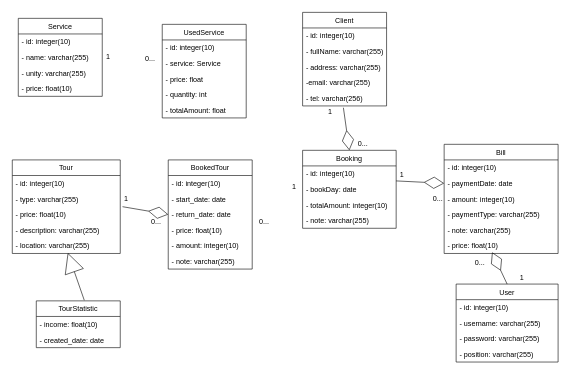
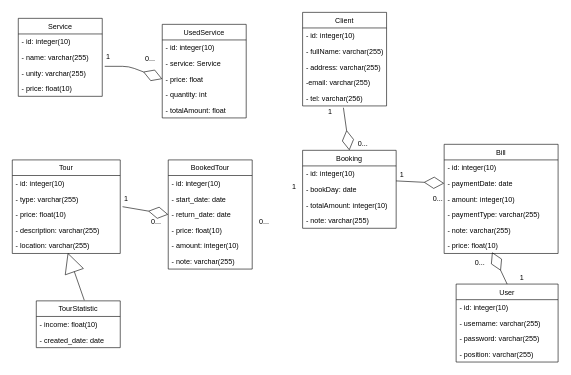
  <mxCell id="0" />
  <mxCell id="1" parent="0" />
  <mxCell id="2" value="Client" style="swimlane;fontStyle=0;childLayout=stackLayout;horizontal=1;startSize=26;fillColor=none;horizontalStack=0;resizeParent=1;resizeParentMax=0;resizeLast=0;collapsible=1;marginBottom=0;" parent="1" vertex="1"><mxGeometry x="504" y="20" width="140" height="156" as="geometry" /></mxCell>
  <mxCell id="3" value="- id: integer(10)" style="text;strokeColor=none;fillColor=none;align=left;verticalAlign=top;spacingLeft=4;spacingRight=4;overflow=hidden;rotatable=0;points=[[0,0.5],[1,0.5]];portConstraint=eastwest;" parent="2" vertex="1"><mxGeometry y="26" width="140" height="26" as="geometry" /></mxCell>
  <mxCell id="4" value="- fullName: varchar(255)" style="text;strokeColor=none;fillColor=none;align=left;verticalAlign=top;spacingLeft=4;spacingRight=4;overflow=hidden;rotatable=0;points=[[0,0.5],[1,0.5]];portConstraint=eastwest;" parent="2" vertex="1"><mxGeometry y="52" width="140" height="26" as="geometry" /></mxCell>
  <mxCell id="5" value="- address: varchar(255)" style="text;strokeColor=none;fillColor=none;align=left;verticalAlign=top;spacingLeft=4;spacingRight=4;overflow=hidden;rotatable=0;points=[[0,0.5],[1,0.5]];portConstraint=eastwest;" parent="2" vertex="1"><mxGeometry y="78" width="140" height="26" as="geometry" /></mxCell>
  <mxCell id="6" value="-email: varchar(255)" style="text;strokeColor=none;fillColor=none;align=left;verticalAlign=top;spacingLeft=4;spacingRight=4;overflow=hidden;rotatable=0;points=[[0,0.5],[1,0.5]];portConstraint=eastwest;" parent="2" vertex="1"><mxGeometry y="104" width="140" height="26" as="geometry" /></mxCell>
  <mxCell id="7" value="- tel: varchar(256)" style="text;strokeColor=none;fillColor=none;align=left;verticalAlign=top;spacingLeft=4;spacingRight=4;overflow=hidden;rotatable=0;points=[[0,0.5],[1,0.5]];portConstraint=eastwest;" parent="2" vertex="1"><mxGeometry y="130" width="140" height="26" as="geometry" /></mxCell>
  <mxCell id="8" value="Booking" style="swimlane;fontStyle=0;childLayout=stackLayout;horizontal=1;startSize=26;fillColor=none;horizontalStack=0;resizeParent=1;resizeParentMax=0;resizeLast=0;collapsible=1;marginBottom=0;" parent="1" vertex="1"><mxGeometry x="504" y="250" width="156" height="130" as="geometry" /></mxCell>
  <mxCell id="9" value="- id: integer(10)" style="text;strokeColor=none;fillColor=none;align=left;verticalAlign=top;spacingLeft=4;spacingRight=4;overflow=hidden;rotatable=0;points=[[0,0.5],[1,0.5]];portConstraint=eastwest;" parent="8" vertex="1"><mxGeometry y="26" width="156" height="26" as="geometry" /></mxCell>
  <mxCell id="10" value="- bookDay: date" style="text;strokeColor=none;fillColor=none;align=left;verticalAlign=top;spacingLeft=4;spacingRight=4;overflow=hidden;rotatable=0;points=[[0,0.5],[1,0.5]];portConstraint=eastwest;" parent="8" vertex="1"><mxGeometry y="52" width="156" height="26" as="geometry" /></mxCell>
  <mxCell id="11" value="- totalAmount: integer(10)" style="text;strokeColor=none;fillColor=none;align=left;verticalAlign=top;spacingLeft=4;spacingRight=4;overflow=hidden;rotatable=0;points=[[0,0.5],[1,0.5]];portConstraint=eastwest;" parent="8" vertex="1"><mxGeometry y="78" width="156" height="26" as="geometry" /></mxCell>
  <mxCell id="12" value="- note: varchar(255)" style="text;strokeColor=none;fillColor=none;align=left;verticalAlign=top;spacingLeft=4;spacingRight=4;overflow=hidden;rotatable=0;points=[[0,0.5],[1,0.5]];portConstraint=eastwest;" parent="8" vertex="1"><mxGeometry y="104" width="156" height="26" as="geometry" /></mxCell>
  <mxCell id="13" value="Tour" style="swimlane;fontStyle=0;childLayout=stackLayout;horizontal=1;startSize=26;fillColor=none;horizontalStack=0;resizeParent=1;resizeParentMax=0;resizeLast=0;collapsible=1;marginBottom=0;" parent="1" vertex="1"><mxGeometry x="20" y="266" width="180" height="156" as="geometry" /></mxCell>
  <mxCell id="14" value="- id: integer(10)" style="text;strokeColor=none;fillColor=none;align=left;verticalAlign=top;spacingLeft=4;spacingRight=4;overflow=hidden;rotatable=0;points=[[0,0.5],[1,0.5]];portConstraint=eastwest;" parent="13" vertex="1"><mxGeometry y="26" width="180" height="26" as="geometry" /></mxCell>
  <mxCell id="15" value="- type: varchar(255)" style="text;strokeColor=none;fillColor=none;align=left;verticalAlign=top;spacingLeft=4;spacingRight=4;overflow=hidden;rotatable=0;points=[[0,0.5],[1,0.5]];portConstraint=eastwest;" parent="13" vertex="1"><mxGeometry y="52" width="180" height="26" as="geometry" /></mxCell>
  <mxCell id="16" value="- price: float(10)" style="text;strokeColor=none;fillColor=none;align=left;verticalAlign=top;spacingLeft=4;spacingRight=4;overflow=hidden;rotatable=0;points=[[0,0.5],[1,0.5]];portConstraint=eastwest;" parent="13" vertex="1"><mxGeometry y="78" width="180" height="26" as="geometry" /></mxCell>
  <mxCell id="17" value="- description: varchar(255)" style="text;strokeColor=none;fillColor=none;align=left;verticalAlign=top;spacingLeft=4;spacingRight=4;overflow=hidden;rotatable=0;points=[[0,0.5],[1,0.5]];portConstraint=eastwest;" parent="13" vertex="1"><mxGeometry y="104" width="180" height="26" as="geometry" /></mxCell>
  <mxCell id="18" value="- location: varchar(255)" style="text;strokeColor=none;fillColor=none;align=left;verticalAlign=top;spacingLeft=4;spacingRight=4;overflow=hidden;rotatable=0;points=[[0,0.5],[1,0.5]];portConstraint=eastwest;" parent="13" vertex="1"><mxGeometry y="130" width="180" height="26" as="geometry" /></mxCell>
  <mxCell id="19" value="Bill" style="swimlane;fontStyle=0;childLayout=stackLayout;horizontal=1;startSize=26;fillColor=none;horizontalStack=0;resizeParent=1;resizeParentMax=0;resizeLast=0;collapsible=1;marginBottom=0;" parent="1" vertex="1"><mxGeometry x="740" y="240" width="190" height="182" as="geometry" /></mxCell>
  <mxCell id="20" value="- id: integer(10)" style="text;strokeColor=none;fillColor=none;align=left;verticalAlign=top;spacingLeft=4;spacingRight=4;overflow=hidden;rotatable=0;points=[[0,0.5],[1,0.5]];portConstraint=eastwest;" parent="19" vertex="1"><mxGeometry y="26" width="190" height="26" as="geometry" /></mxCell>
  <mxCell id="21" value="- paymentDate: date" style="text;strokeColor=none;fillColor=none;align=left;verticalAlign=top;spacingLeft=4;spacingRight=4;overflow=hidden;rotatable=0;points=[[0,0.5],[1,0.5]];portConstraint=eastwest;" parent="19" vertex="1"><mxGeometry y="52" width="190" height="26" as="geometry" /></mxCell>
  <mxCell id="22" value="- amount: integer(10)" style="text;strokeColor=none;fillColor=none;align=left;verticalAlign=top;spacingLeft=4;spacingRight=4;overflow=hidden;rotatable=0;points=[[0,0.5],[1,0.5]];portConstraint=eastwest;" parent="19" vertex="1"><mxGeometry y="78" width="190" height="26" as="geometry" /></mxCell>
  <mxCell id="23" value="- paymentType: varchar(255)" style="text;strokeColor=none;fillColor=none;align=left;verticalAlign=top;spacingLeft=4;spacingRight=4;overflow=hidden;rotatable=0;points=[[0,0.5],[1,0.5]];portConstraint=eastwest;" parent="19" vertex="1"><mxGeometry y="104" width="190" height="26" as="geometry" /></mxCell>
  <mxCell id="24" value="- note: varchar(255)" style="text;strokeColor=none;fillColor=none;align=left;verticalAlign=top;spacingLeft=4;spacingRight=4;overflow=hidden;rotatable=0;points=[[0,0.5],[1,0.5]];portConstraint=eastwest;" parent="19" vertex="1"><mxGeometry y="130" width="190" height="26" as="geometry" /></mxCell>
  <mxCell id="25" value="- price: float(10)" style="text;strokeColor=none;fillColor=none;align=left;verticalAlign=top;spacingLeft=4;spacingRight=4;overflow=hidden;rotatable=0;points=[[0,0.5],[1,0.5]];portConstraint=eastwest;" parent="19" vertex="1"><mxGeometry y="156" width="190" height="26" as="geometry" /></mxCell>
  <mxCell id="26" value="TourStatistic" style="swimlane;fontStyle=0;childLayout=stackLayout;horizontal=1;startSize=26;fillColor=none;horizontalStack=0;resizeParent=1;resizeParentMax=0;resizeLast=0;collapsible=1;marginBottom=0;" parent="1" vertex="1"><mxGeometry x="60" y="501" width="140" height="78" as="geometry" /></mxCell>
  <mxCell id="27" value="- income: float(10)" style="text;strokeColor=none;fillColor=none;align=left;verticalAlign=top;spacingLeft=4;spacingRight=4;overflow=hidden;rotatable=0;points=[[0,0.5],[1,0.5]];portConstraint=eastwest;" parent="26" vertex="1"><mxGeometry y="26" width="140" height="26" as="geometry" /></mxCell>
  <mxCell id="28" value="- created_date: date" style="text;strokeColor=none;fillColor=none;align=left;verticalAlign=top;spacingLeft=4;spacingRight=4;overflow=hidden;rotatable=0;points=[[0,0.5],[1,0.5]];portConstraint=eastwest;" parent="26" vertex="1"><mxGeometry y="52" width="140" height="26" as="geometry" /></mxCell>
  <mxCell id="29" value="BookedTour" style="swimlane;fontStyle=0;childLayout=stackLayout;horizontal=1;startSize=26;fillColor=none;horizontalStack=0;resizeParent=1;resizeParentMax=0;resizeLast=0;collapsible=1;marginBottom=0;" parent="1" vertex="1"><mxGeometry x="280" y="266" width="140" height="182" as="geometry" /></mxCell>
  <mxCell id="30" value="- id: integer(10)" style="text;strokeColor=none;fillColor=none;align=left;verticalAlign=top;spacingLeft=4;spacingRight=4;overflow=hidden;rotatable=0;points=[[0,0.5],[1,0.5]];portConstraint=eastwest;" parent="29" vertex="1"><mxGeometry y="26" width="140" height="26" as="geometry" /></mxCell>
  <mxCell id="31" value="- start_date: date" style="text;strokeColor=none;fillColor=none;align=left;verticalAlign=top;spacingLeft=4;spacingRight=4;overflow=hidden;rotatable=0;points=[[0,0.5],[1,0.5]];portConstraint=eastwest;" parent="29" vertex="1"><mxGeometry y="52" width="140" height="26" as="geometry" /></mxCell>
  <mxCell id="32" value="- return_date: date" style="text;strokeColor=none;fillColor=none;align=left;verticalAlign=top;spacingLeft=4;spacingRight=4;overflow=hidden;rotatable=0;points=[[0,0.5],[1,0.5]];portConstraint=eastwest;" parent="29" vertex="1"><mxGeometry y="78" width="140" height="26" as="geometry" /></mxCell>
  <mxCell id="33" value="- price: float(10)" style="text;strokeColor=none;fillColor=none;align=left;verticalAlign=top;spacingLeft=4;spacingRight=4;overflow=hidden;rotatable=0;points=[[0,0.5],[1,0.5]];portConstraint=eastwest;" parent="29" vertex="1"><mxGeometry y="104" width="140" height="26" as="geometry" /></mxCell>
  <mxCell id="34" value="- amount: integer(10)" style="text;strokeColor=none;fillColor=none;align=left;verticalAlign=top;spacingLeft=4;spacingRight=4;overflow=hidden;rotatable=0;points=[[0,0.5],[1,0.5]];portConstraint=eastwest;" parent="29" vertex="1"><mxGeometry y="130" width="140" height="26" as="geometry" /></mxCell>
  <mxCell id="35" value="- note: varchar(255)" style="text;strokeColor=none;fillColor=none;align=left;verticalAlign=top;spacingLeft=4;spacingRight=4;overflow=hidden;rotatable=0;points=[[0,0.5],[1,0.5]];portConstraint=eastwest;" parent="29" vertex="1"><mxGeometry y="156" width="140" height="26" as="geometry" /></mxCell>
  <mxCell id="36" value="User" style="swimlane;fontStyle=0;childLayout=stackLayout;horizontal=1;startSize=26;fillColor=none;horizontalStack=0;resizeParent=1;resizeParentMax=0;resizeLast=0;collapsible=1;marginBottom=0;" parent="1" vertex="1"><mxGeometry x="760" y="473" width="170" height="130" as="geometry" /></mxCell>
  <mxCell id="37" value="- id: integer(10)" style="text;strokeColor=none;fillColor=none;align=left;verticalAlign=top;spacingLeft=4;spacingRight=4;overflow=hidden;rotatable=0;points=[[0,0.5],[1,0.5]];portConstraint=eastwest;" parent="36" vertex="1"><mxGeometry y="26" width="170" height="26" as="geometry" /></mxCell>
  <mxCell id="38" value="- username: varchar(255)" style="text;strokeColor=none;fillColor=none;align=left;verticalAlign=top;spacingLeft=4;spacingRight=4;overflow=hidden;rotatable=0;points=[[0,0.5],[1,0.5]];portConstraint=eastwest;" parent="36" vertex="1"><mxGeometry y="52" width="170" height="26" as="geometry" /></mxCell>
  <mxCell id="39" value="- password: varchar(255)" style="text;strokeColor=none;fillColor=none;align=left;verticalAlign=top;spacingLeft=4;spacingRight=4;overflow=hidden;rotatable=0;points=[[0,0.5],[1,0.5]];portConstraint=eastwest;" parent="36" vertex="1"><mxGeometry y="78" width="170" height="26" as="geometry" /></mxCell>
  <mxCell id="40" value="- position: varchar(255)" style="text;strokeColor=none;fillColor=none;align=left;verticalAlign=top;spacingLeft=4;spacingRight=4;overflow=hidden;rotatable=0;points=[[0,0.5],[1,0.5]];portConstraint=eastwest;" parent="36" vertex="1"><mxGeometry y="104" width="170" height="26" as="geometry" /></mxCell>
  <mxCell id="41" value="" style="endArrow=diamondThin;html=1;exitX=0.486;exitY=1.115;exitDx=0;exitDy=0;exitPerimeter=0;entryX=0.5;entryY=0;entryDx=0;entryDy=0;endFill=0;endSize=31;" parent="1" source="7" target="8" edge="1"><mxGeometry width="50" height="50" relative="1" as="geometry"><mxPoint x="370" y="210" as="sourcePoint" /><mxPoint x="420" y="160" as="targetPoint" /></mxGeometry></mxCell>
  <mxCell id="42" value="" style="endArrow=diamondThin;html=1;exitX=1;exitY=-0.038;exitDx=0;exitDy=0;exitPerimeter=0;entryX=0;entryY=0.5;entryDx=0;entryDy=0;endFill=0;endSize=31;" parent="1" source="10" target="21" edge="1"><mxGeometry width="50" height="50" relative="1" as="geometry"><mxPoint x="582.04" y="188.99" as="sourcePoint" /><mxPoint x="584" y="260" as="targetPoint" /></mxGeometry></mxCell>
  <mxCell id="43" value="" style="endArrow=block;html=1;endSize=31;entryX=0.514;entryY=0.962;entryDx=0;entryDy=0;entryPerimeter=0;endFill=0;" parent="1" target="18" edge="1"><mxGeometry width="50" height="50" relative="1" as="geometry"><mxPoint x="140" y="500" as="sourcePoint" /><mxPoint x="590" y="360" as="targetPoint" /></mxGeometry></mxCell>
  <mxCell id="44" value="" style="endArrow=diamondThin;html=1;exitX=0.5;exitY=0;exitDx=0;exitDy=0;endFill=0;endSize=31;" parent="1" source="36" edge="1"><mxGeometry width="50" height="50" relative="1" as="geometry"><mxPoint x="654" y="311.012" as="sourcePoint" /><mxPoint x="820" y="420" as="targetPoint" /></mxGeometry></mxCell>
  <mxCell id="45" value="" style="endArrow=diamondThin;html=1;exitX=1.021;exitY=0;exitDx=0;exitDy=0;exitPerimeter=0;entryX=0;entryY=0.5;entryDx=0;entryDy=0;endFill=0;endSize=31;" parent="1" source="16" target="32" edge="1"><mxGeometry width="50" height="50" relative="1" as="geometry"><mxPoint x="654" y="311.012" as="sourcePoint" /><mxPoint x="750" y="315" as="targetPoint" /></mxGeometry></mxCell>
  <mxCell id="46" value="1" style="text;html=1;strokeColor=none;fillColor=none;align=center;verticalAlign=middle;whiteSpace=wrap;rounded=0;" parent="1" vertex="1"><mxGeometry x="190" y="321" width="40" height="20" as="geometry" /></mxCell>
  <mxCell id="47" value="0..." style="text;html=1;strokeColor=none;fillColor=none;align=center;verticalAlign=middle;whiteSpace=wrap;rounded=0;" parent="1" vertex="1"><mxGeometry x="240" y="360" width="40" height="20" as="geometry" /></mxCell>
  <mxCell id="48" value="1" style="text;html=1;strokeColor=none;fillColor=none;align=center;verticalAlign=middle;whiteSpace=wrap;rounded=0;" parent="1" vertex="1"><mxGeometry x="470" y="301" width="40" height="20" as="geometry" /></mxCell>
  <mxCell id="49" value="0..." style="text;html=1;strokeColor=none;fillColor=none;align=center;verticalAlign=middle;whiteSpace=wrap;rounded=0;" parent="1" vertex="1"><mxGeometry x="420" y="360" width="40" height="20" as="geometry" /></mxCell>
  <mxCell id="50" value="1" style="text;html=1;strokeColor=none;fillColor=none;align=center;verticalAlign=middle;whiteSpace=wrap;rounded=0;" parent="1" vertex="1"><mxGeometry x="650" y="281" width="40" height="20" as="geometry" /></mxCell>
  <mxCell id="51" value="0..." style="text;html=1;strokeColor=none;fillColor=none;align=center;verticalAlign=middle;whiteSpace=wrap;rounded=0;" parent="1" vertex="1"><mxGeometry x="710" y="321" width="40" height="20" as="geometry" /></mxCell>
  <mxCell id="52" value="1" style="text;html=1;strokeColor=none;fillColor=none;align=center;verticalAlign=middle;whiteSpace=wrap;rounded=0;" parent="1" vertex="1"><mxGeometry x="850" y="453" width="40" height="20" as="geometry" /></mxCell>
  <mxCell id="53" value="0..." style="text;html=1;strokeColor=none;fillColor=none;align=center;verticalAlign=middle;whiteSpace=wrap;rounded=0;" parent="1" vertex="1"><mxGeometry x="780" y="428" width="40" height="20" as="geometry" /></mxCell>
  <mxCell id="54" value="1" style="text;html=1;strokeColor=none;fillColor=none;align=center;verticalAlign=middle;whiteSpace=wrap;rounded=0;" parent="1" vertex="1"><mxGeometry x="530" y="176" width="40" height="20" as="geometry" /></mxCell>
  <mxCell id="55" value="0..." style="text;html=1;strokeColor=none;fillColor=none;align=center;verticalAlign=middle;whiteSpace=wrap;rounded=0;" parent="1" vertex="1"><mxGeometry x="585" y="230" width="40" height="20" as="geometry" /></mxCell>
  <mxCell id="56" value="UsedService" style="swimlane;fontStyle=0;childLayout=stackLayout;horizontal=1;startSize=26;fillColor=none;horizontalStack=0;resizeParent=1;resizeParentMax=0;resizeLast=0;collapsible=1;marginBottom=0;" vertex="1" parent="1"><mxGeometry x="270" y="40" width="140" height="156" as="geometry" /></mxCell>
  <mxCell id="57" value="- id: integer(10)" style="text;strokeColor=none;fillColor=none;align=left;verticalAlign=top;spacingLeft=4;spacingRight=4;overflow=hidden;rotatable=0;points=[[0,0.5],[1,0.5]];portConstraint=eastwest;" vertex="1" parent="56"><mxGeometry y="26" width="140" height="26" as="geometry" /></mxCell>
  <mxCell id="58" value="- service: Service" style="text;strokeColor=none;fillColor=none;align=left;verticalAlign=top;spacingLeft=4;spacingRight=4;overflow=hidden;rotatable=0;points=[[0,0.5],[1,0.5]];portConstraint=eastwest;" vertex="1" parent="56"><mxGeometry y="52" width="140" height="26" as="geometry" /></mxCell>
  <mxCell id="59" value="- price: float" style="text;strokeColor=none;fillColor=none;align=left;verticalAlign=top;spacingLeft=4;spacingRight=4;overflow=hidden;rotatable=0;points=[[0,0.5],[1,0.5]];portConstraint=eastwest;" vertex="1" parent="56"><mxGeometry y="78" width="140" height="26" as="geometry" /></mxCell>
  <mxCell id="60" value="- quantity: int" style="text;strokeColor=none;fillColor=none;align=left;verticalAlign=top;spacingLeft=4;spacingRight=4;overflow=hidden;rotatable=0;points=[[0,0.5],[1,0.5]];portConstraint=eastwest;" vertex="1" parent="56"><mxGeometry y="104" width="140" height="26" as="geometry" /></mxCell>
  <mxCell id="61" value="- totalAmount: float" style="text;strokeColor=none;fillColor=none;align=left;verticalAlign=top;spacingLeft=4;spacingRight=4;overflow=hidden;rotatable=0;points=[[0,0.5],[1,0.5]];portConstraint=eastwest;" vertex="1" parent="56"><mxGeometry y="130" width="140" height="26" as="geometry" /></mxCell>
  <mxCell id="62" value="Service" style="swimlane;fontStyle=0;childLayout=stackLayout;horizontal=1;startSize=26;fillColor=none;horizontalStack=0;resizeParent=1;resizeParentMax=0;resizeLast=0;collapsible=1;marginBottom=0;" vertex="1" parent="1"><mxGeometry x="30" y="30" width="140" height="130" as="geometry" /></mxCell>
  <mxCell id="63" value="- id: integer(10)" style="text;strokeColor=none;fillColor=none;align=left;verticalAlign=top;spacingLeft=4;spacingRight=4;overflow=hidden;rotatable=0;points=[[0,0.5],[1,0.5]];portConstraint=eastwest;" vertex="1" parent="62"><mxGeometry y="26" width="140" height="26" as="geometry" /></mxCell>
  <mxCell id="64" value="- name: varchar(255)" style="text;strokeColor=none;fillColor=none;align=left;verticalAlign=top;spacingLeft=4;spacingRight=4;overflow=hidden;rotatable=0;points=[[0,0.5],[1,0.5]];portConstraint=eastwest;" vertex="1" parent="62"><mxGeometry y="52" width="140" height="26" as="geometry" /></mxCell>
  <mxCell id="65" value="- unity: varchar(255)" style="text;strokeColor=none;fillColor=none;align=left;verticalAlign=top;spacingLeft=4;spacingRight=4;overflow=hidden;rotatable=0;points=[[0,0.5],[1,0.5]];portConstraint=eastwest;" vertex="1" parent="62"><mxGeometry y="78" width="140" height="26" as="geometry" /></mxCell>
  <mxCell id="66" value="- price: float(10)" style="text;strokeColor=none;fillColor=none;align=left;verticalAlign=top;spacingLeft=4;spacingRight=4;overflow=hidden;rotatable=0;points=[[0,0.5],[1,0.5]];portConstraint=eastwest;" vertex="1" parent="62"><mxGeometry y="104" width="140" height="26" as="geometry" /></mxCell>
+ <mxCell id="67" value="" style="endArrow=diamondThin;html=1;exitX=1.029;exitY=0.077;exitDx=0;exitDy=0;exitPerimeter=0;entryX=0;entryY=0.5;entryDx=0;entryDy=0;endFill=0;endSize=31;" edge="1" parent="1" source="65" target="59"><mxGeometry width="50" height="50" relative="1" as="geometry"><mxPoint x="213.78" y="354" as="sourcePoint" /><mxPoint x="290" y="367" as="targetPoint" /><Array as="points"><mxPoint x="214" y="110" /></Array></mxGeometry></mxCell>
  <mxCell id="68" value="1" style="text;html=1;strokeColor=none;fillColor=none;align=center;verticalAlign=middle;whiteSpace=wrap;rounded=0;" vertex="1" parent="1"><mxGeometry y="85" width="40" height="20" as="geometry" x="160" /></mxCell>
  <mxCell id="69" value="0..." style="text;html=1;strokeColor=none;fillColor=none;align=center;verticalAlign=middle;whiteSpace=wrap;rounded=0;" vertex="1" parent="1"><mxGeometry x="230" y="88" width="40" height="20" as="geometry" /></mxCell>
